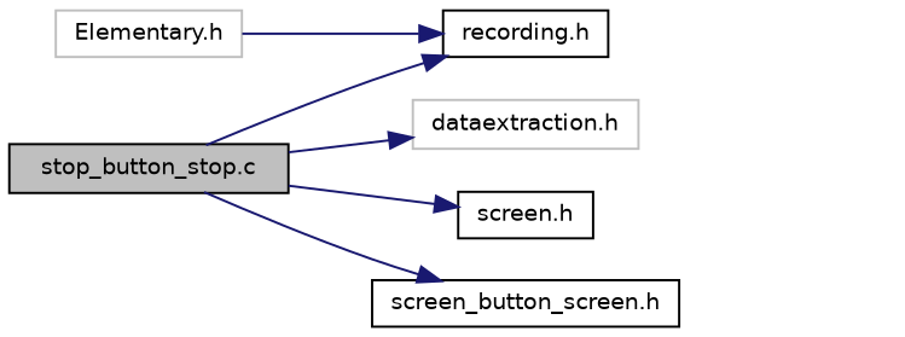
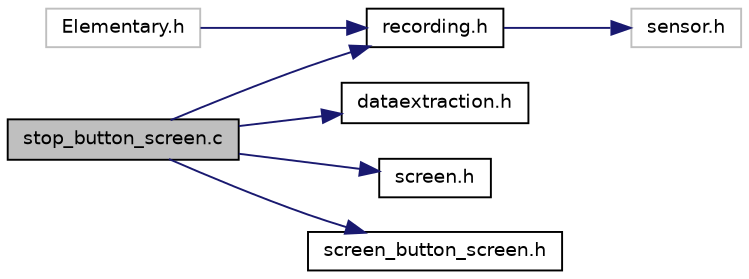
  digraph {
    rankdir=LR
    node [color=black fillcolor=white fontname=Helvetica fontsize=10 shape=record style=filled]
    edge [color=midnightblue fontname=Helvetica fontsize=10 labelfontname=Helvetica labelfontsize=10 style=solid]
-   n1 [fillcolor=grey75 fontcolor=black height=0.2 label="stop_button_stop.c" width=0.4]
+   n1 [fillcolor=grey75 fontcolor=black height=0.2 label="stop_button_screen.c" width=0.4]
    n2 [height=0.2 label="recording.h" width=0.4]
-   n3 [color=grey75 height=0.2 label="dataextraction.h" width=0.4]
+   n3 [height=0.2 label="dataextraction.h" width=0.4]
    n4 [height=0.2 label="screen.h" width=0.4]
    n5 [height=0.2 label="screen_button_screen.h" width=0.4]
+   n6 [color=grey75 height=0.2 label="sensor.h" width=0.4]
    n7 [color=grey75 height=0.2 label="Elementary.h" width=0.4]
    n1 -> n2
    n1 -> n3
    n1 -> n4
    n1 -> n5
+   n2 -> n6
    n7 -> n2
  }
